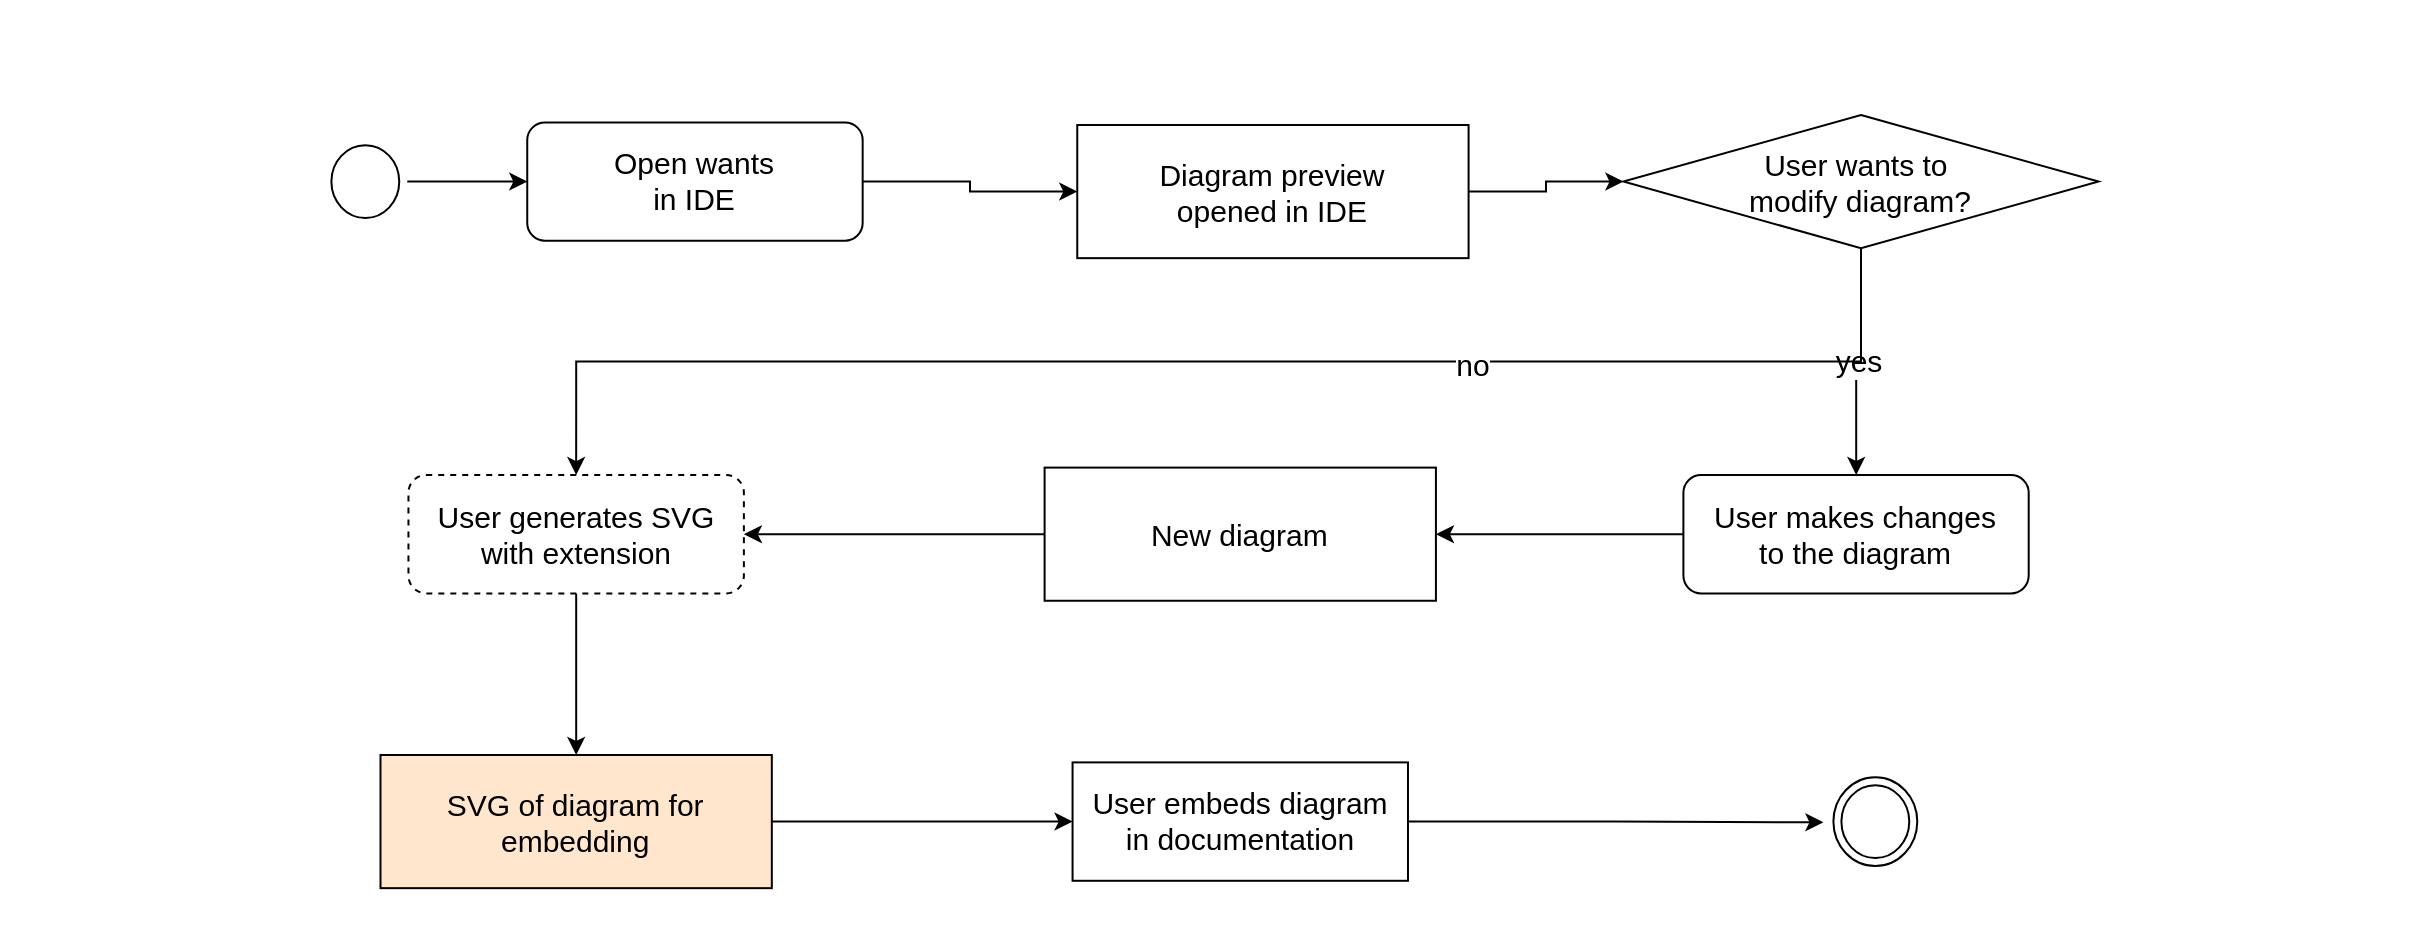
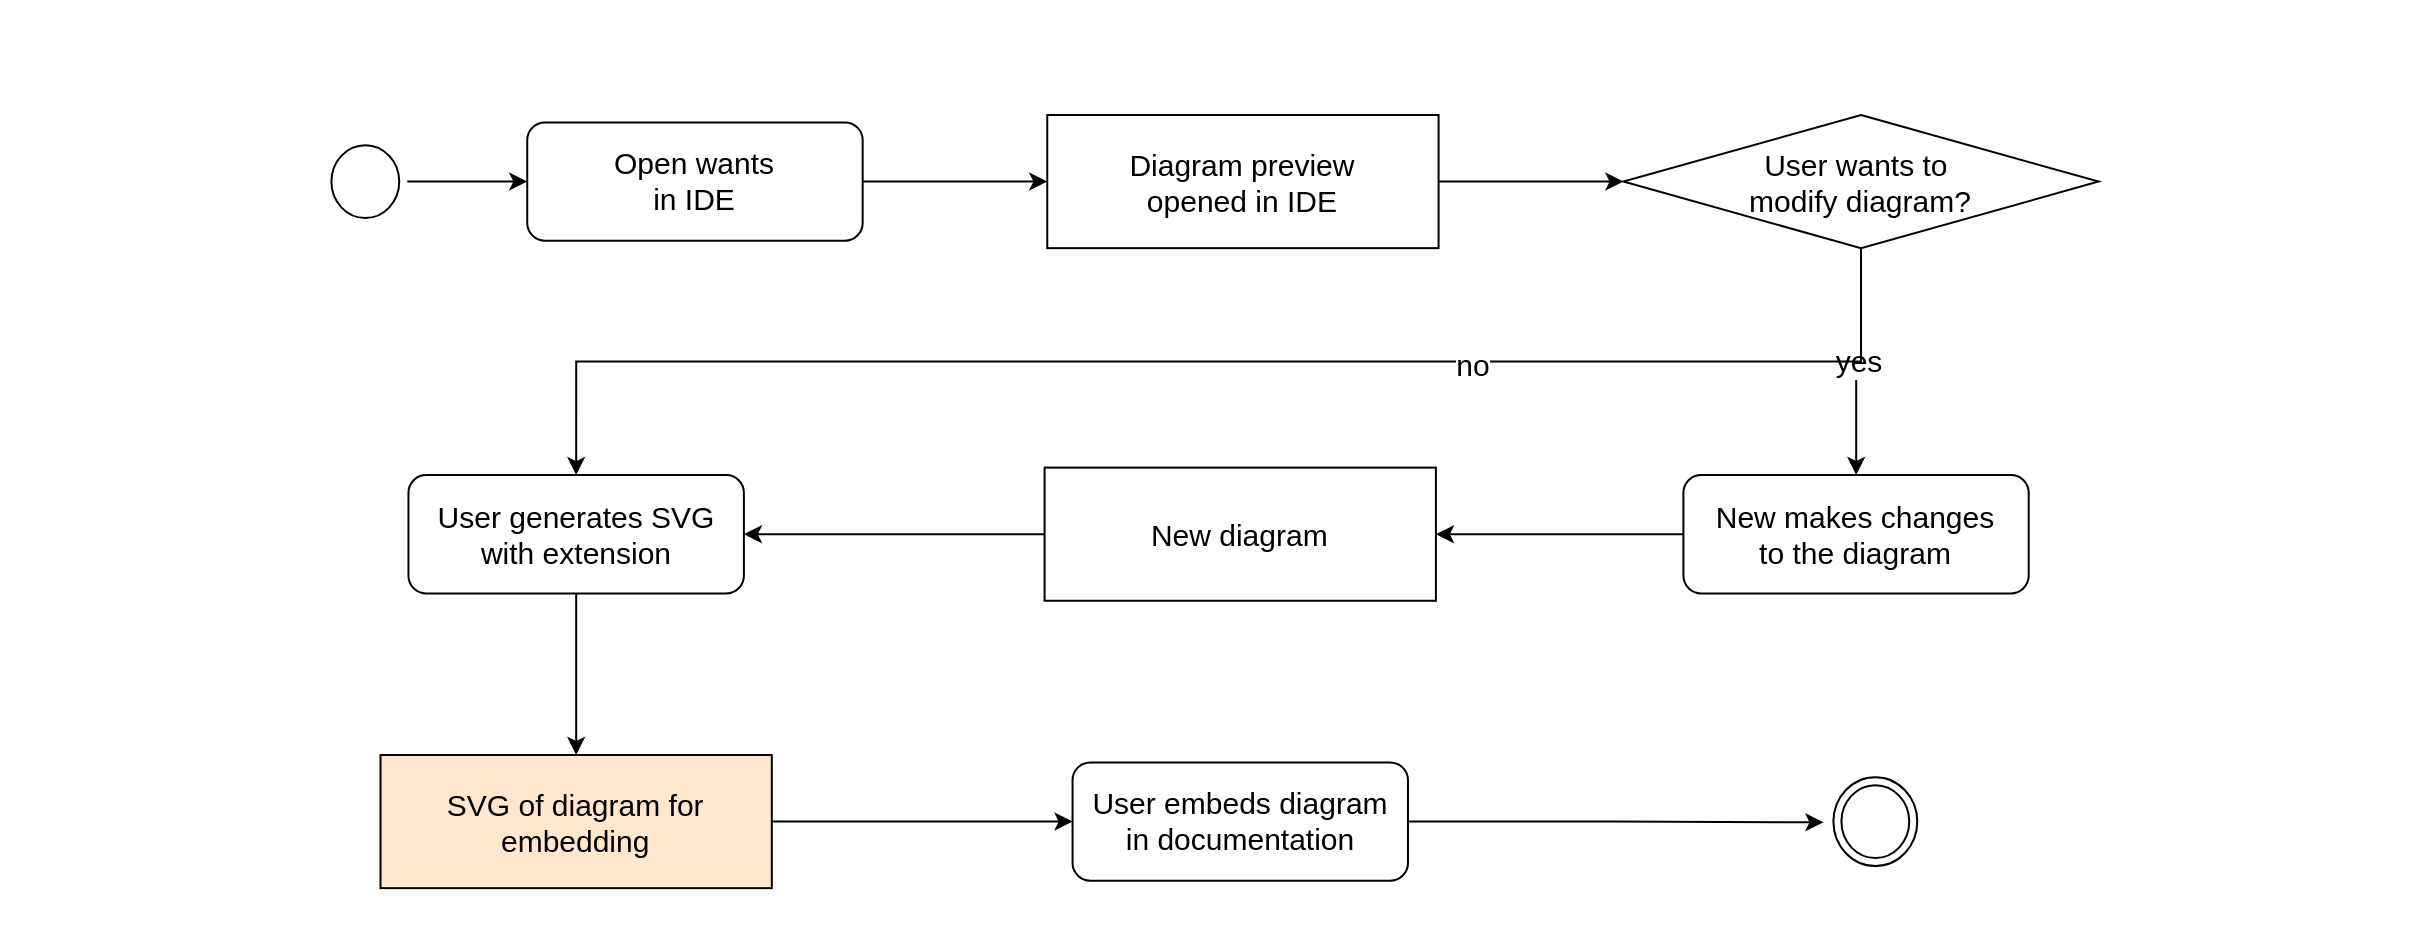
  <mxCell id="0" />
  <mxCell id="1" parent="0" />
  <mxCell id="2" value="" style="group" parent="1" vertex="1" connectable="0"><mxGeometry x="20" y="20" width="1170" height="190" as="geometry" /></mxCell>
  <mxCell id="3" style="edgeStyle=orthogonalEdgeStyle;rounded=0;orthogonalLoop=1;jettySize=auto;html=1;entryX=0;entryY=0.5;entryDx=0;entryDy=0;" parent="2" source="4" target="8" edge="1"><mxGeometry relative="1" as="geometry" /></mxCell>
  <mxCell id="4" value="" style="ellipse;shape=startState;fillColor=#FFFFFF;strokeColor=default;" parent="2" vertex="1"><mxGeometry x="141.2" y="48.097" width="41.928" height="44.39" as="geometry" /></mxCell>
  <mxCell id="5" style="edgeStyle=orthogonalEdgeStyle;rounded=0;orthogonalLoop=1;jettySize=auto;html=1;entryX=0;entryY=0.5;entryDx=0;entryDy=0;" parent="2" source="6" target="9" edge="1"><mxGeometry relative="1" as="geometry" /></mxCell>
- <mxCell id="6" value="Diagram preview&#10;opened in IDE" style="fontSize=15;" parent="2" vertex="1"><mxGeometry x="518.125" y="42" width="195.663" height="66.585" as="geometry" /></mxCell>
+ <mxCell id="6" value="Diagram preview&#10;opened in IDE" style="fontSize=15;" parent="2" vertex="1"><mxGeometry x="503.125" y="37" width="195.663" height="66.585" as="geometry" /></mxCell>
  <mxCell id="7" style="edgeStyle=orthogonalEdgeStyle;rounded=0;orthogonalLoop=1;jettySize=auto;html=1;entryX=0;entryY=0.5;entryDx=0;entryDy=0;" parent="2" source="8" target="6" edge="1"><mxGeometry relative="1" as="geometry" /></mxCell>
  <mxCell id="8" value="&lt;span style=&quot;font-size: 15px;&quot;&gt;Open wants&lt;/span&gt;&lt;div&gt;&lt;span style=&quot;font-size: 15px;&quot;&gt;in IDE&lt;/span&gt;&lt;/div&gt;" style="rounded=1;whiteSpace=wrap;html=1;" parent="2" vertex="1"><mxGeometry x="243.121" y="40.699" width="167.711" height="59.186" as="geometry" /></mxCell>
  <mxCell id="9" value="User wants to &#10;modify diagram?" style="rhombus;fillColor=#FFFFFF;strokeColor=#000000;fontSize=15;" parent="2" vertex="1"><mxGeometry x="791.201" y="37" width="237.59" height="66.585" as="geometry" /></mxCell>
  <mxCell id="10" value="" style="ellipse;shape=endState;fillColor=#FFFFFF;strokeColor=#000000;" parent="1" vertex="1"><mxGeometry x="916.202" y="388.094" width="41.928" height="44.39" as="geometry" /></mxCell>
  <mxCell id="11" style="edgeStyle=orthogonalEdgeStyle;rounded=0;orthogonalLoop=1;jettySize=auto;html=1;entryX=1;entryY=0.5;entryDx=0;entryDy=0;" parent="1" source="12" target="14" edge="1"><mxGeometry relative="1" as="geometry" /></mxCell>
  <mxCell id="12" value="New diagram" style="fontSize=15;" parent="1" vertex="1"><mxGeometry x="521.805" y="233.298" width="195.663" height="66.585" as="geometry" /></mxCell>
  <mxCell id="13" style="edgeStyle=orthogonalEdgeStyle;rounded=0;orthogonalLoop=1;jettySize=auto;html=1;exitX=0.5;exitY=1;exitDx=0;exitDy=0;entryX=0.5;entryY=0;entryDx=0;entryDy=0;" edge="1" parent="1" source="14" target="16"><mxGeometry relative="1" as="geometry" /></mxCell>
- <mxCell id="14" value="&lt;span style=&quot;font-size: 15px;&quot;&gt;User generates SVG&lt;/span&gt;&lt;div&gt;&lt;span style=&quot;font-size: 15px;&quot;&gt;with extension&lt;/span&gt;&lt;/div&gt;" style="rounded=1;whiteSpace=wrap;html=1;dashed=1;" parent="1" vertex="1"><mxGeometry x="203.73" y="237.007" width="167.711" height="59.186" as="geometry" /></mxCell>
+ <mxCell id="14" value="&lt;span style=&quot;font-size: 15px;&quot;&gt;User generates SVG&lt;/span&gt;&lt;div&gt;&lt;span style=&quot;font-size: 15px;&quot;&gt;with extension&lt;/span&gt;&lt;/div&gt;" style="rounded=1;whiteSpace=wrap;html=1;" parent="1" vertex="1"><mxGeometry x="203.73" y="237.007" width="167.711" height="59.186" as="geometry" /></mxCell>
  <mxCell id="15" style="edgeStyle=orthogonalEdgeStyle;rounded=0;orthogonalLoop=1;jettySize=auto;html=1;exitX=1;exitY=0.5;exitDx=0;exitDy=0;" edge="1" parent="1" source="16" target="18"><mxGeometry relative="1" as="geometry" /></mxCell>
  <mxCell id="16" value="SVG of diagram for&#10;embedding" style="fontSize=15;fillColor=#ffe6cc;" parent="1" vertex="1"><mxGeometry x="189.755" y="376.998" width="195.663" height="66.585" as="geometry" /></mxCell>
  <mxCell id="17" style="edgeStyle=orthogonalEdgeStyle;rounded=0;orthogonalLoop=1;jettySize=auto;html=1;exitX=1;exitY=0.5;exitDx=0;exitDy=0;" edge="1" parent="1" source="18"><mxGeometry relative="1" as="geometry"><mxPoint x="911.2" y="410.667" as="targetPoint" /></mxGeometry></mxCell>
- <mxCell id="18" value="&lt;span style=&quot;font-size: 15px;&quot;&gt;User embeds diagram&lt;/span&gt;&lt;div&gt;&lt;span style=&quot;font-size: 15px;&quot;&gt;in documentation&lt;/span&gt;&lt;/div&gt;" style="whiteSpace=wrap;html=1;rounded=0;" parent="1" vertex="1"><mxGeometry x="535.78" y="380.697" width="167.711" height="59.186" as="geometry" /></mxCell>
+ <mxCell id="18" value="&lt;span style=&quot;font-size: 15px;&quot;&gt;User embeds diagram&lt;/span&gt;&lt;div&gt;&lt;span style=&quot;font-size: 15px;&quot;&gt;in documentation&lt;/span&gt;&lt;/div&gt;" style="rounded=1;whiteSpace=wrap;html=1;" parent="1" vertex="1"><mxGeometry x="535.78" y="380.697" width="167.711" height="59.186" as="geometry" /></mxCell>
  <mxCell id="19" style="edgeStyle=orthogonalEdgeStyle;rounded=0;orthogonalLoop=1;jettySize=auto;html=1;entryX=1;entryY=0.5;entryDx=0;entryDy=0;" edge="1" parent="1" source="20" target="12"><mxGeometry relative="1" as="geometry"><mxPoint x="771.2" y="327" as="targetPoint" /></mxGeometry></mxCell>
- <mxCell id="20" value="&lt;span style=&quot;font-size: 15px;&quot;&gt;User makes changes&lt;/span&gt;&lt;div&gt;&lt;span style=&quot;font-size: 15px;&quot;&gt;to the diagram&lt;/span&gt;&lt;/div&gt;" style="rounded=1;whiteSpace=wrap;html=1;" parent="1" vertex="1"><mxGeometry x="841.2" y="237" width="172.65" height="59.19" as="geometry" /></mxCell>
+ <mxCell id="20" value="&lt;span style=&quot;font-size: 15px;&quot;&gt;New makes changes&lt;/span&gt;&lt;div&gt;&lt;span style=&quot;font-size: 15px;&quot;&gt;to the diagram&lt;/span&gt;&lt;/div&gt;" style="rounded=1;whiteSpace=wrap;html=1;" parent="1" vertex="1"><mxGeometry x="841.2" y="237" width="172.65" height="59.19" as="geometry" /></mxCell>
  <mxCell id="21" value="yes" style="edgeStyle=orthogonalEdgeStyle;rounded=0;orthogonalLoop=1;jettySize=auto;html=1;fontSize=15;" parent="1" source="9" target="20" edge="1"><mxGeometry relative="1" as="geometry" /></mxCell>
  <mxCell id="22" style="edgeStyle=orthogonalEdgeStyle;rounded=0;orthogonalLoop=1;jettySize=auto;html=1;exitX=0.5;exitY=1;exitDx=0;exitDy=0;entryX=0.5;entryY=0;entryDx=0;entryDy=0;" edge="1" parent="1" source="9" target="14"><mxGeometry relative="1" as="geometry" /></mxCell>
  <mxCell id="23" value="&lt;font style=&quot;font-size: 15px;&quot;&gt;no&lt;/font&gt;" style="edgeLabel;html=1;align=center;verticalAlign=middle;resizable=0;points=[];" vertex="1" connectable="0" parent="22"><mxGeometry x="-0.335" y="1" relative="1" as="geometry"><mxPoint as="offset" /></mxGeometry></mxCell>
